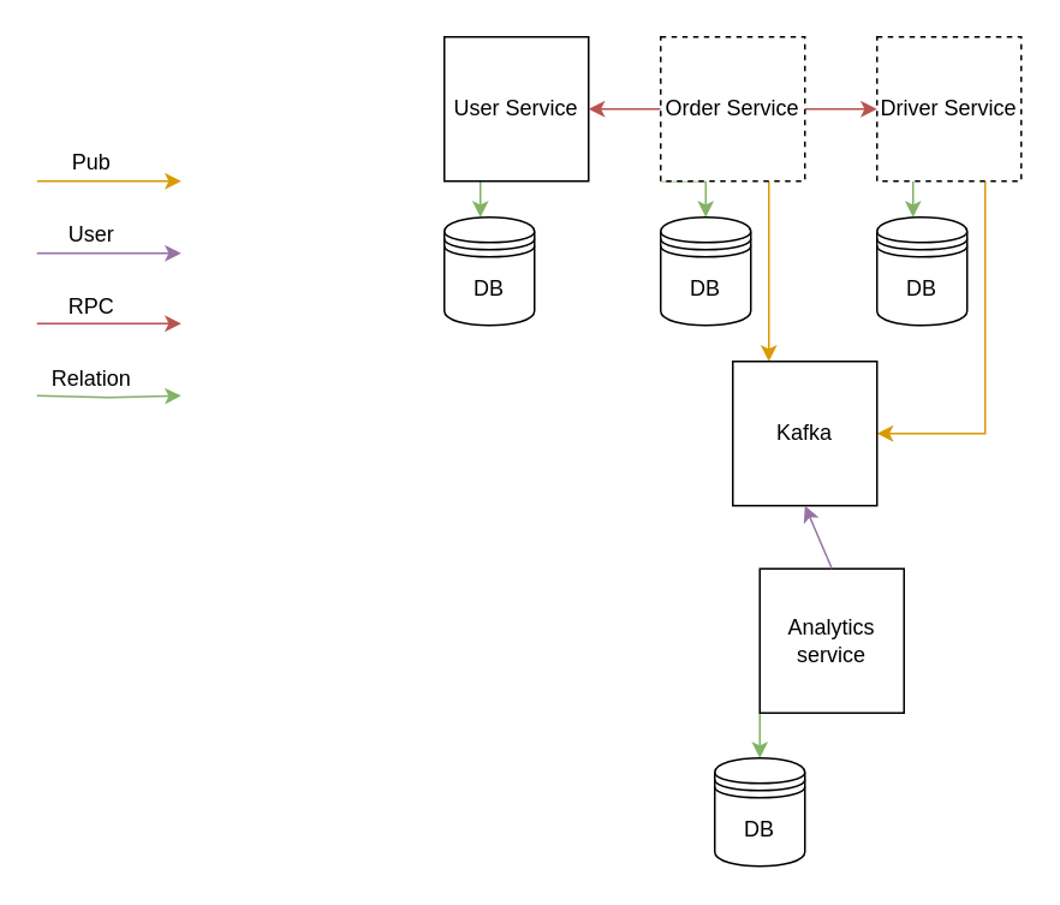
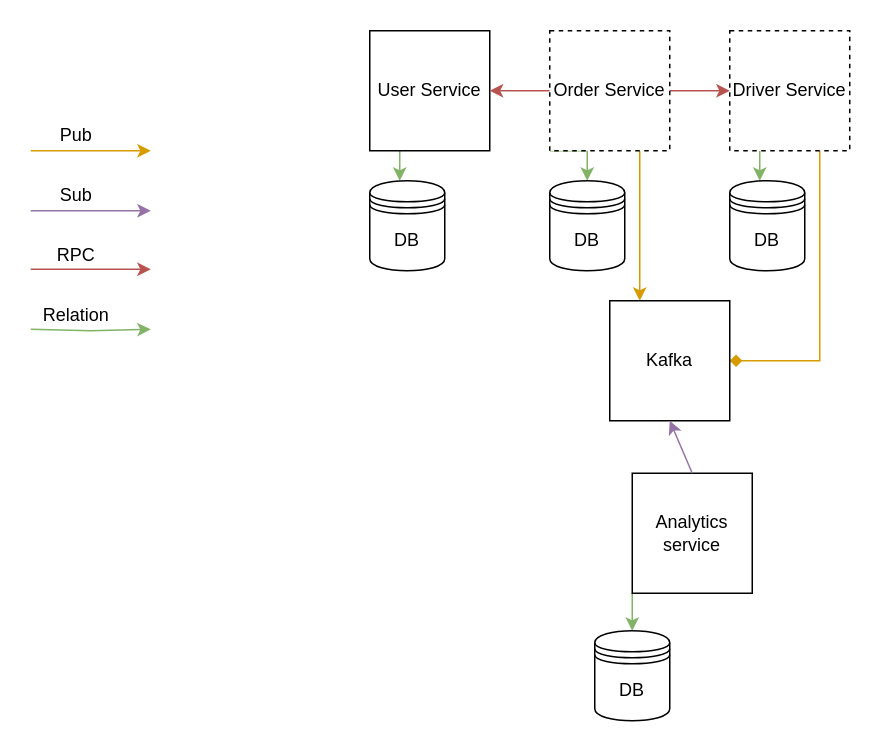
  <mxCell id="0" />
  <mxCell id="1" parent="0" />
  <mxCell id="2" value="" style="edgeStyle=orthogonalEdgeStyle;rounded=0;orthogonalLoop=1;jettySize=auto;html=1;fillColor=#d5e8d4;strokeColor=#82b366;" edge="1" parent="1" source="3" target="24"><mxGeometry relative="1" as="geometry"><Array as="points"><mxPoint x="266" y="110" /><mxPoint x="266" y="110" /></Array></mxGeometry></mxCell>
  <mxCell id="3" value="User Service" style="whiteSpace=wrap;html=1;aspect=fixed;" vertex="1" parent="1"><mxGeometry x="246" y="20" width="80" height="80" as="geometry" /></mxCell>
  <mxCell id="4" value="" style="edgeStyle=orthogonalEdgeStyle;rounded=0;orthogonalLoop=1;jettySize=auto;html=1;exitX=0.25;exitY=1;exitDx=0;exitDy=0;fillColor=#d5e8d4;strokeColor=#82b366;" edge="1" parent="1" source="6" target="27"><mxGeometry relative="1" as="geometry"><Array as="points"><mxPoint x="506" y="110" /><mxPoint x="506" y="110" /></Array></mxGeometry></mxCell>
- <mxCell id="5" style="edgeStyle=orthogonalEdgeStyle;rounded=0;orthogonalLoop=1;jettySize=auto;html=1;exitX=0.75;exitY=1;exitDx=0;exitDy=0;entryX=1;entryY=0.5;entryDx=0;entryDy=0;fillColor=#ffe6cc;strokeColor=#d79b00;" edge="1" parent="1" source="6" target="22"><mxGeometry relative="1" as="geometry" /></mxCell>
+ <mxCell id="5" style="edgeStyle=orthogonalEdgeStyle;rounded=0;orthogonalLoop=1;jettySize=auto;html=1;exitX=0.75;exitY=1;exitDx=0;exitDy=0;entryX=1;entryY=0.5;entryDx=0;entryDy=0;fillColor=#ffe6cc;strokeColor=#d79b00;endArrow=diamond;" edge="1" parent="1" source="6" target="22"><mxGeometry relative="1" as="geometry" /></mxCell>
  <mxCell id="6" value="Driver Service" style="whiteSpace=wrap;html=1;aspect=fixed;dashed=1;" vertex="1" parent="1"><mxGeometry x="486" y="20" width="80" height="80" as="geometry" /></mxCell>
  <mxCell id="7" style="edgeStyle=orthogonalEdgeStyle;rounded=0;orthogonalLoop=1;jettySize=auto;html=1;exitX=0;exitY=1;exitDx=0;exitDy=0;entryX=0.5;entryY=0;entryDx=0;entryDy=0;fillColor=#d5e8d4;strokeColor=#82b366;" edge="1" parent="1" source="11" target="25"><mxGeometry relative="1" as="geometry" /></mxCell>
  <mxCell id="8" style="edgeStyle=orthogonalEdgeStyle;rounded=0;orthogonalLoop=1;jettySize=auto;html=1;exitX=0.75;exitY=1;exitDx=0;exitDy=0;entryX=0.25;entryY=0;entryDx=0;entryDy=0;fillColor=#ffe6cc;strokeColor=#d79b00;" edge="1" parent="1" source="11" target="22"><mxGeometry relative="1" as="geometry" /></mxCell>
  <mxCell id="9" value="" style="edgeStyle=orthogonalEdgeStyle;rounded=0;orthogonalLoop=1;jettySize=auto;html=1;fillColor=#f8cecc;strokeColor=#b85450;" edge="1" parent="1" source="11" target="3"><mxGeometry relative="1" as="geometry" /></mxCell>
  <mxCell id="10" value="" style="edgeStyle=orthogonalEdgeStyle;rounded=0;orthogonalLoop=1;jettySize=auto;html=1;fillColor=#f8cecc;strokeColor=#b85450;" edge="1" parent="1" source="11" target="6"><mxGeometry relative="1" as="geometry" /></mxCell>
  <mxCell id="11" value="Order&amp;nbsp;Service" style="whiteSpace=wrap;html=1;aspect=fixed;dashed=1;" vertex="1" parent="1"><mxGeometry x="366" y="20" width="80" height="80" as="geometry" /></mxCell>
  <mxCell id="12" value="" style="edgeStyle=orthogonalEdgeStyle;rounded=0;orthogonalLoop=1;jettySize=auto;html=1;fillColor=#d5e8d4;strokeColor=#82b366;" edge="1" parent="1" source="13" target="26"><mxGeometry relative="1" as="geometry"><Array as="points"><mxPoint x="421" y="410" /><mxPoint x="421" y="410" /></Array></mxGeometry></mxCell>
  <mxCell id="13" value="Analytics service" style="whiteSpace=wrap;html=1;aspect=fixed;" vertex="1" parent="1"><mxGeometry x="421" y="315" width="80" height="80" as="geometry" /></mxCell>
  <mxCell id="14" value="" style="endArrow=classic;html=1;rounded=0;fillColor=#d5e8d4;strokeColor=#82b366;" edge="1" parent="1"><mxGeometry width="50" height="50" relative="1" as="geometry"><mxPoint x="20" y="219" as="sourcePoint" /><mxPoint x="100" y="219" as="targetPoint" /><Array as="points"><mxPoint x="60" y="220" /></Array></mxGeometry></mxCell>
  <mxCell id="15" value="Relation" style="text;html=1;align=center;verticalAlign=middle;resizable=0;points=[];autosize=1;strokeColor=none;fillColor=none;" vertex="1" parent="1"><mxGeometry x="20" y="200" width="60" height="20" as="geometry" /></mxCell>
  <mxCell id="16" value="" style="endArrow=classic;html=1;rounded=0;fillColor=#f8cecc;strokeColor=#b85450;" edge="1" parent="1"><mxGeometry width="50" height="50" relative="1" as="geometry"><mxPoint x="20" y="179" as="sourcePoint" /><mxPoint x="100" y="179" as="targetPoint" /></mxGeometry></mxCell>
  <mxCell id="17" value="RPC" style="text;html=1;align=center;verticalAlign=middle;resizable=0;points=[];autosize=1;strokeColor=none;fillColor=none;" vertex="1" parent="1"><mxGeometry x="30" y="160" width="40" height="20" as="geometry" /></mxCell>
  <mxCell id="18" value="" style="endArrow=classic;html=1;rounded=0;fillColor=#ffe6cc;strokeColor=#d79b00;" edge="1" parent="1"><mxGeometry width="50" height="50" relative="1" as="geometry"><mxPoint x="20" y="100" as="sourcePoint" /><mxPoint x="100" y="100" as="targetPoint" /></mxGeometry></mxCell>
  <mxCell id="19" value="Pub" style="text;html=1;align=center;verticalAlign=middle;resizable=0;points=[];autosize=1;strokeColor=none;fillColor=none;" vertex="1" parent="1"><mxGeometry x="30" y="80" width="40" height="20" as="geometry" /></mxCell>
  <mxCell id="20" value="" style="endArrow=classic;html=1;rounded=0;fillColor=#e1d5e7;strokeColor=#9673a6;" edge="1" parent="1"><mxGeometry width="50" height="50" relative="1" as="geometry"><mxPoint x="20" y="140" as="sourcePoint" /><mxPoint x="100" y="140" as="targetPoint" /></mxGeometry></mxCell>
- <mxCell id="21" value="User" style="text;html=1;align=center;verticalAlign=middle;resizable=0;points=[];autosize=1;strokeColor=none;fillColor=none;" vertex="1" parent="1"><mxGeometry x="30" y="120" width="40" height="20" as="geometry" /></mxCell>
+ <mxCell id="21" value="Sub" style="text;html=1;align=center;verticalAlign=middle;resizable=0;points=[];autosize=1;strokeColor=none;fillColor=none;" vertex="1" parent="1"><mxGeometry x="30" y="120" width="40" height="20" as="geometry" /></mxCell>
  <mxCell id="22" value="Kafka" style="whiteSpace=wrap;html=1;aspect=fixed;" vertex="1" parent="1"><mxGeometry x="406" y="200" width="80" height="80" as="geometry" /></mxCell>
  <mxCell id="23" value="" style="endArrow=classic;html=1;rounded=0;fillColor=#e1d5e7;strokeColor=#9673a6;exitX=0.5;exitY=0;exitDx=0;exitDy=0;entryX=0.5;entryY=1;entryDx=0;entryDy=0;" edge="1" parent="1" source="13" target="22"><mxGeometry width="50" height="50" relative="1" as="geometry"><mxPoint x="376" y="250" as="sourcePoint" /><mxPoint x="456" y="250" as="targetPoint" /></mxGeometry></mxCell>
  <mxCell id="24" value="DB" style="shape=datastore;whiteSpace=wrap;html=1;" vertex="1" parent="1"><mxGeometry x="246" y="120" width="50" height="60" as="geometry" /></mxCell>
  <mxCell id="25" value="DB" style="shape=datastore;whiteSpace=wrap;html=1;" vertex="1" parent="1"><mxGeometry x="366" y="120" width="50" height="60" as="geometry" /></mxCell>
  <mxCell id="26" value="DB" style="shape=datastore;whiteSpace=wrap;html=1;" vertex="1" parent="1"><mxGeometry x="396" y="420" width="50" height="60" as="geometry" /></mxCell>
  <mxCell id="27" value="DB" style="shape=datastore;whiteSpace=wrap;html=1;" vertex="1" parent="1"><mxGeometry x="486" y="120" width="50" height="60" as="geometry" /></mxCell>
